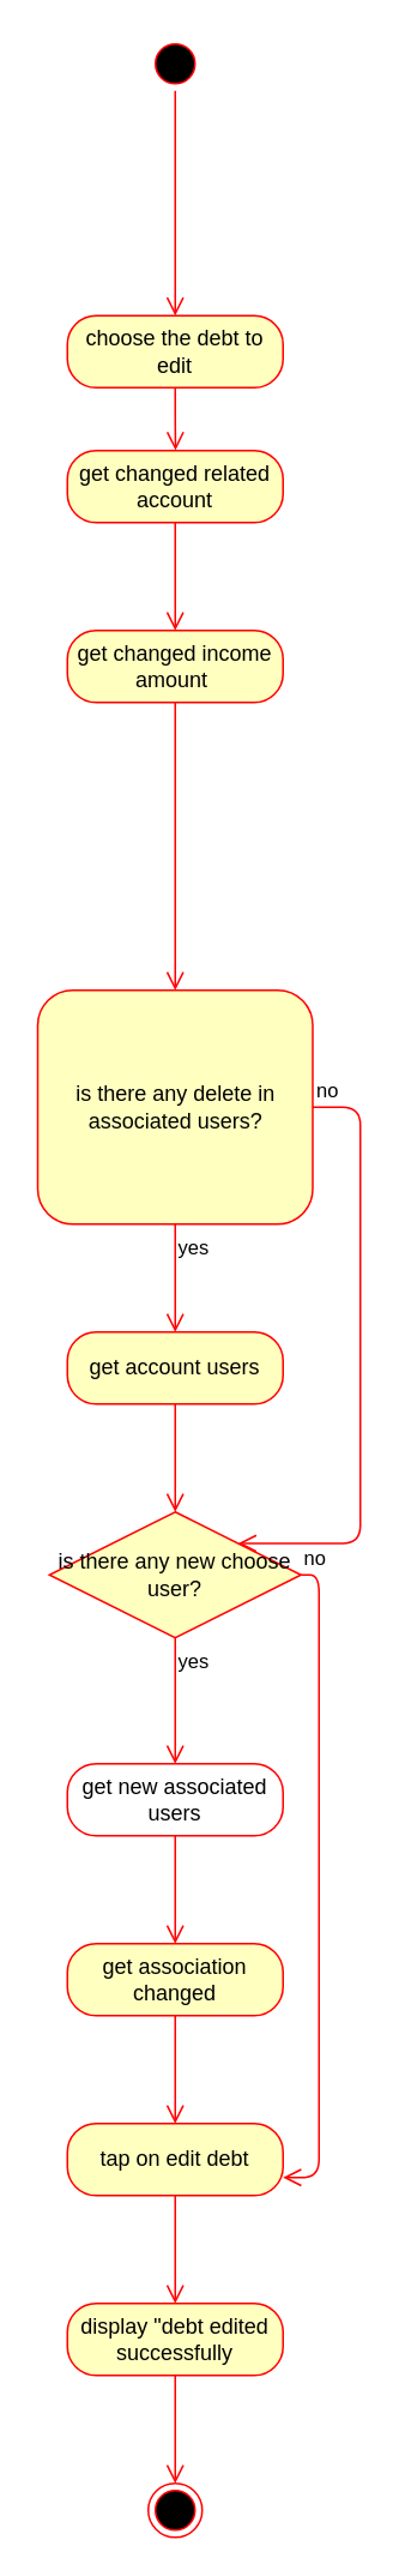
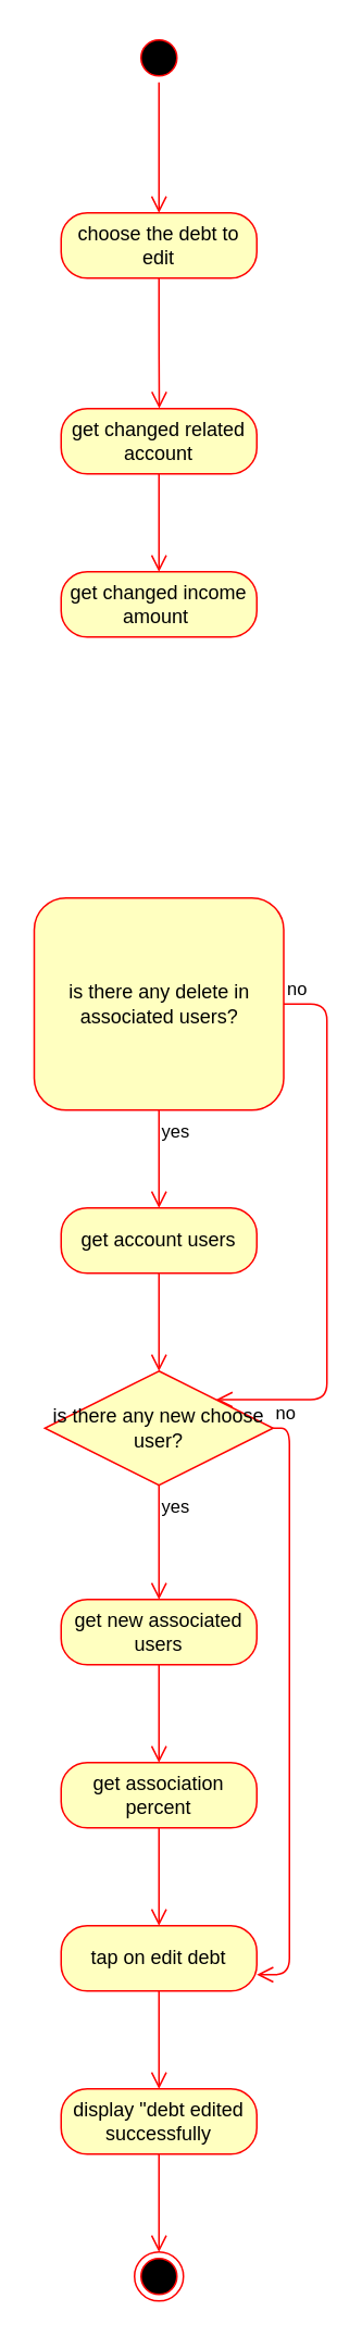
  <mxCell id="0" />
  <mxCell id="1" parent="0" />
  <mxCell id="2" value="" style="ellipse;html=1;shape=startState;fillColor=#000000;strokeColor=#ff0000;" parent="1" vertex="1"><mxGeometry x="82" y="20" width="30" height="30" as="geometry" /></mxCell>
  <mxCell id="3" value="" style="edgeStyle=orthogonalEdgeStyle;html=1;verticalAlign=bottom;endArrow=open;endSize=8;strokeColor=#ff0000;entryX=0.5;entryY=0;entryDx=0;entryDy=0;" parent="1" source="2" target="4" edge="1"><mxGeometry relative="1" as="geometry"><mxPoint x="97" y="110" as="targetPoint" /></mxGeometry></mxCell>
- <mxCell id="4" value="choose the debt to edit" style="rounded=1;whiteSpace=wrap;html=1;arcSize=40;fontColor=#000000;fillColor=#ffffc0;strokeColor=#ff0000;" parent="1" vertex="1"><mxGeometry x="37" y="175" width="120" height="40" as="geometry" /></mxCell>
+ <mxCell id="4" value="choose the debt to edit" style="rounded=1;whiteSpace=wrap;html=1;arcSize=40;fontColor=#000000;fillColor=#ffffc0;strokeColor=#ff0000;" parent="1" vertex="1"><mxGeometry x="37" y="130" width="120" height="40" as="geometry" /></mxCell>
  <mxCell id="5" value="" style="edgeStyle=orthogonalEdgeStyle;html=1;verticalAlign=bottom;endArrow=open;endSize=8;strokeColor=#ff0000;entryX=0.5;entryY=0;entryDx=0;entryDy=0;" parent="1" source="4" edge="1"><mxGeometry relative="1" as="geometry"><mxPoint x="97.167" y="249.833" as="targetPoint" /></mxGeometry></mxCell>
  <mxCell id="6" value="get changed related account" style="rounded=1;whiteSpace=wrap;html=1;arcSize=40;fontColor=#000000;fillColor=#ffffc0;strokeColor=#ff0000;" parent="1" vertex="1"><mxGeometry x="37" y="250" width="120" height="40" as="geometry" /></mxCell>
  <mxCell id="7" value="" style="edgeStyle=orthogonalEdgeStyle;html=1;verticalAlign=bottom;endArrow=open;endSize=8;strokeColor=#ff0000;" parent="1" source="6" edge="1"><mxGeometry relative="1" as="geometry"><mxPoint x="97" y="350" as="targetPoint" /></mxGeometry></mxCell>
  <mxCell id="8" value="get changed income amount&amp;nbsp;" style="rounded=1;whiteSpace=wrap;html=1;arcSize=40;fontColor=#000000;fillColor=#ffffc0;strokeColor=#ff0000;" parent="1" vertex="1"><mxGeometry x="37" y="350" width="120" height="40" as="geometry" /></mxCell>
- <mxCell id="9" value="" style="edgeStyle=orthogonalEdgeStyle;html=1;verticalAlign=bottom;endArrow=open;endSize=8;strokeColor=#ff0000;" parent="1" source="8" target="10" edge="1"><mxGeometry relative="1" as="geometry"><mxPoint x="97" y="450" as="targetPoint" /></mxGeometry></mxCell>
  <mxCell id="10" value="is there any delete in associated users?" style="whiteSpace=wrap;html=1;fillColor=#ffffc0;strokeColor=#ff0000;rounded=1;" parent="1" vertex="1"><mxGeometry x="20.5" y="550" width="153" height="130" as="geometry" /></mxCell>
  <mxCell id="11" value="no" style="edgeStyle=orthogonalEdgeStyle;html=1;align=left;verticalAlign=bottom;endArrow=open;endSize=8;strokeColor=#ff0000;entryX=1;entryY=0;entryDx=0;entryDy=0;" parent="1" source="10" target="15" edge="1"><mxGeometry x="-1" relative="1" as="geometry"><mxPoint x="220" y="615" as="targetPoint" /><Array as="points"><mxPoint x="200" y="615" /><mxPoint x="200" y="857" /></Array></mxGeometry></mxCell>
  <mxCell id="12" value="yes" style="edgeStyle=orthogonalEdgeStyle;html=1;align=left;verticalAlign=top;endArrow=open;endSize=8;strokeColor=#ff0000;" parent="1" source="10" edge="1"><mxGeometry x="-1" relative="1" as="geometry"><mxPoint x="97" y="740" as="targetPoint" /></mxGeometry></mxCell>
  <mxCell id="13" value="get account users" style="rounded=1;whiteSpace=wrap;html=1;arcSize=40;fontColor=#000000;fillColor=#ffffc0;strokeColor=#ff0000;" parent="1" vertex="1"><mxGeometry x="37" y="740" width="120" height="40" as="geometry" /></mxCell>
  <mxCell id="14" value="" style="edgeStyle=orthogonalEdgeStyle;html=1;verticalAlign=bottom;endArrow=open;endSize=8;strokeColor=#ff0000;" parent="1" source="13" edge="1"><mxGeometry relative="1" as="geometry"><mxPoint x="97" y="840" as="targetPoint" /></mxGeometry></mxCell>
  <mxCell id="15" value="is there any new choose user?" style="rhombus;whiteSpace=wrap;html=1;fillColor=#ffffc0;strokeColor=#ff0000;" parent="1" vertex="1"><mxGeometry x="27" y="840" width="140" height="70" as="geometry" /></mxCell>
  <mxCell id="16" value="no" style="edgeStyle=orthogonalEdgeStyle;html=1;align=left;verticalAlign=bottom;endArrow=open;endSize=8;strokeColor=#ff0000;entryX=1;entryY=0.75;entryDx=0;entryDy=0;" parent="1" source="15" target="22" edge="1"><mxGeometry x="-1" relative="1" as="geometry"><mxPoint x="234" y="870" as="targetPoint" /><Array as="points"><mxPoint x="177" y="875" /><mxPoint x="177" y="1210" /></Array></mxGeometry></mxCell>
  <mxCell id="17" value="yes" style="edgeStyle=orthogonalEdgeStyle;html=1;align=left;verticalAlign=top;endArrow=open;endSize=8;strokeColor=#ff0000;" parent="1" source="15" edge="1"><mxGeometry x="-1" relative="1" as="geometry"><mxPoint x="97" y="980" as="targetPoint" /><Array as="points"><mxPoint x="97" y="970" /></Array></mxGeometry></mxCell>
- <mxCell id="18" value="get new associated users" style="rounded=1;whiteSpace=wrap;html=1;arcSize=40;fontColor=#000000;fillColor=#ffffff;strokeColor=#ff0000;" parent="1" vertex="1"><mxGeometry x="37" y="980" width="120" height="40" as="geometry" /></mxCell>
+ <mxCell id="18" value="get new associated users" style="rounded=1;whiteSpace=wrap;html=1;arcSize=40;fontColor=#000000;fillColor=#ffffc0;strokeColor=#ff0000;" parent="1" vertex="1"><mxGeometry x="37" y="980" width="120" height="40" as="geometry" /></mxCell>
  <mxCell id="19" value="" style="edgeStyle=orthogonalEdgeStyle;html=1;verticalAlign=bottom;endArrow=open;endSize=8;strokeColor=#ff0000;" parent="1" source="18" edge="1"><mxGeometry relative="1" as="geometry"><mxPoint x="97" y="1080" as="targetPoint" /></mxGeometry></mxCell>
- <mxCell id="20" value="get association changed" style="rounded=1;whiteSpace=wrap;html=1;arcSize=40;fontColor=#000000;fillColor=#ffffc0;strokeColor=#ff0000;" parent="1" vertex="1"><mxGeometry x="37" y="1080" width="120" height="40" as="geometry" /></mxCell>
+ <mxCell id="20" value="get association percent" style="rounded=1;whiteSpace=wrap;html=1;arcSize=40;fontColor=#000000;fillColor=#ffffc0;strokeColor=#ff0000;" parent="1" vertex="1"><mxGeometry x="37" y="1080" width="120" height="40" as="geometry" /></mxCell>
  <mxCell id="21" value="" style="edgeStyle=orthogonalEdgeStyle;html=1;verticalAlign=bottom;endArrow=open;endSize=8;strokeColor=#ff0000;" parent="1" source="20" edge="1"><mxGeometry relative="1" as="geometry"><mxPoint x="97" y="1180" as="targetPoint" /></mxGeometry></mxCell>
  <mxCell id="22" value="tap on edit debt" style="rounded=1;whiteSpace=wrap;html=1;arcSize=40;fontColor=#000000;fillColor=#ffffc0;strokeColor=#ff0000;" parent="1" vertex="1"><mxGeometry x="37" y="1180" width="120" height="40" as="geometry" /></mxCell>
  <mxCell id="23" value="" style="edgeStyle=orthogonalEdgeStyle;html=1;verticalAlign=bottom;endArrow=open;endSize=8;strokeColor=#ff0000;" parent="1" source="22" edge="1"><mxGeometry relative="1" as="geometry"><mxPoint x="97" y="1280" as="targetPoint" /></mxGeometry></mxCell>
  <mxCell id="24" value="display &quot;debt edited successfully" style="rounded=1;whiteSpace=wrap;html=1;arcSize=40;fontColor=#000000;fillColor=#ffffc0;strokeColor=#ff0000;" parent="1" vertex="1"><mxGeometry x="37" y="1280" width="120" height="40" as="geometry" /></mxCell>
  <mxCell id="25" value="" style="edgeStyle=orthogonalEdgeStyle;html=1;verticalAlign=bottom;endArrow=open;endSize=8;strokeColor=#ff0000;" parent="1" source="24" edge="1"><mxGeometry relative="1" as="geometry"><mxPoint x="97" y="1380" as="targetPoint" /></mxGeometry></mxCell>
  <mxCell id="26" value="" style="ellipse;html=1;shape=endState;fillColor=#000000;strokeColor=#ff0000;" parent="1" vertex="1"><mxGeometry x="82" y="1380" width="30" height="30" as="geometry" /></mxCell>
